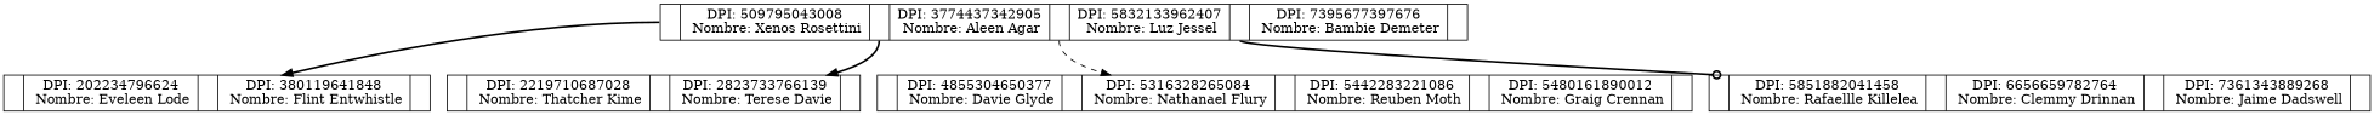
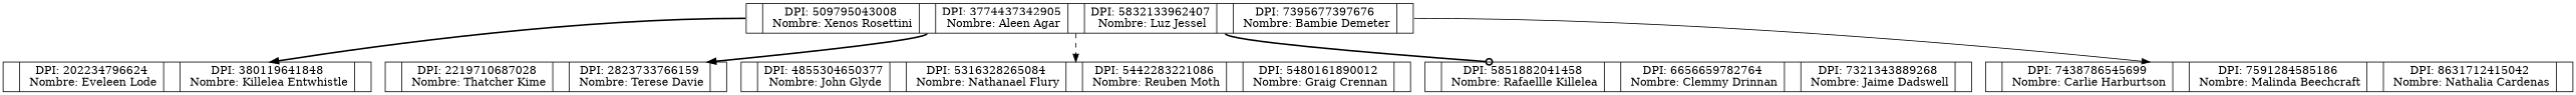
  digraph {
    node [shape=record]
    edge [arrowhead=normal style=bold]
    n1 [label="<P0>|DPI: 509795043008\n Nombre: Xenos Rosettini|<P1>|DPI: 3774437342905\n Nombre: Aleen Agar|<P2>|DPI: 5832133962407\n Nombre: Luz Jessel|<P3>|DPI: 7395677397676\n Nombre: Bambie Demeter|<P4>"]
-   n2 [label="<P0>|DPI: 202234796624\n Nombre: Eveleen Lode|<P1>|DPI: 380119641848\n Nombre: Flint Entwhistle|<P2>"]
-   n3 [label="<P0>|DPI: 2219710687028\n Nombre: Thatcher Kime|<P1>|DPI: 2823733766139\n Nombre: Terese Davie|<P2>"]
-   n4 [label="<P0>|DPI: 4855304650377\n Nombre: Davie Glyde|<P1>|DPI: 5316328265084\n Nombre: Nathanael Flury|<P2>|DPI: 5442283221086\n Nombre: Reuben Moth|<P3>|DPI: 5480161890012\n Nombre: Graig Crennan|<P4>"]
-   n5 [label="<P0>|DPI: 5851882041458\n Nombre: Rafaellle Killelea|<P1>|DPI: 6656659782764\n Nombre: Clemmy Drinnan|<P2>|DPI: 7361343889268\n Nombre: Jaime Dadswell|<P3>"]
+   n2 [label="<P0>|DPI: 202234796624\n Nombre: Eveleen Lode|<P1>|DPI: 380119641848\n Nombre: Killelea Entwhistle|<P2>"]
+   n3 [label="<P0>|DPI: 2219710687028\n Nombre: Thatcher Kime|<P1>|DPI: 2823733766159\n Nombre: Terese Davie|<P2>"]
+   n4 [label="<P0>|DPI: 4855304650377\n Nombre: John Glyde|<P1>|DPI: 5316328265084\n Nombre: Nathanael Flury|<P2>|DPI: 5442283221086\n Nombre: Reuben Moth|<P3>|DPI: 5480161890012\n Nombre: Graig Crennan|<P4>"]
+   n5 [label="<P0>|DPI: 5851882041458\n Nombre: Rafaellle Killelea|<P1>|DPI: 6656659782764\n Nombre: Clemmy Drinnan|<P2>|DPI: 7321343889268\n Nombre: Jaime Dadswell|<P3>"]
+   n6 [label="<P0>|DPI: 7438786545699\n Nombre: Carlie Harburtson|<P1>|DPI: 7591284585186\n Nombre: Malinda Beechcraft|<P2>|DPI: 8631712415042\n Nombre: Nathalia Cardenas|<P3>"]
    n1 -> n2 [tailport=P0]
    n1 -> n3 [tailport=P1]
    n1 -> n4 [style=dashed tailport=P2]
    n1 -> n5 [arrowhead=odot tailport=P3]
+   n1 -> n6 [style=solid tailport=P4]
  }
